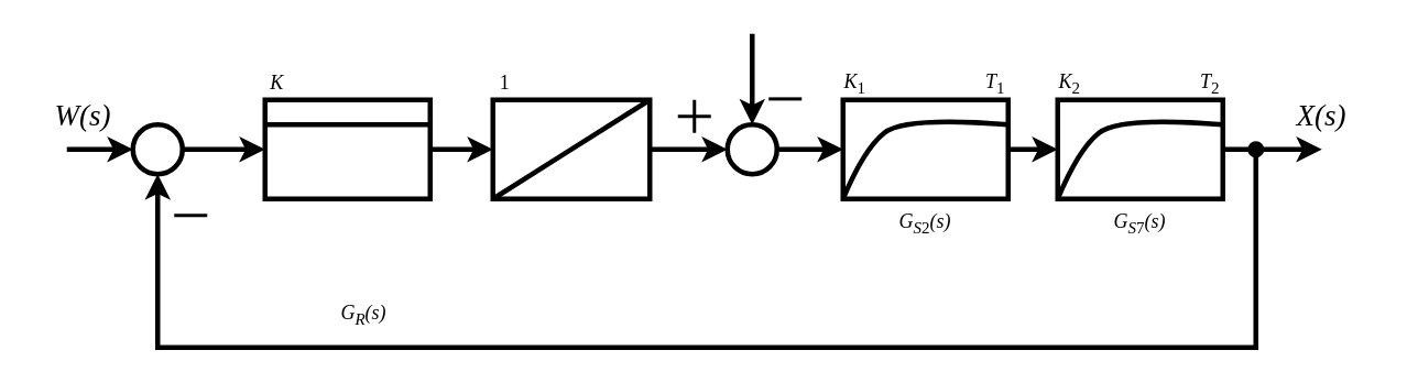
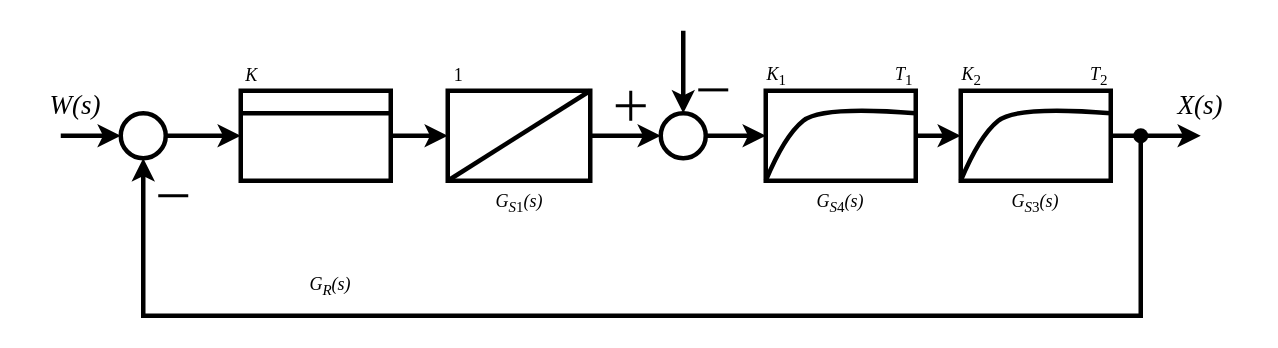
  <mxCell id="0" />
  <mxCell id="1" parent="0" />
  <mxCell id="2" value="" style="edgeStyle=orthogonalEdgeStyle;rounded=0;orthogonalLoop=1;jettySize=auto;html=1;strokeWidth=3;" parent="1" source="14" target="17" edge="1"><mxGeometry relative="1" as="geometry" /></mxCell>
  <mxCell id="3" value="" style="edgeStyle=orthogonalEdgeStyle;rounded=0;orthogonalLoop=1;jettySize=auto;html=1;strokeWidth=3;" parent="1" source="17" target="5" edge="1"><mxGeometry relative="1" as="geometry" /></mxCell>
  <mxCell id="4" value="" style="edgeStyle=orthogonalEdgeStyle;rounded=0;orthogonalLoop=1;jettySize=auto;html=1;strokeWidth=3;" parent="1" source="5" target="20" edge="1"><mxGeometry relative="1" as="geometry" /></mxCell>
  <mxCell id="5" value="" style="ellipse;whiteSpace=wrap;html=1;rounded=0;strokeWidth=3;" parent="1" vertex="1"><mxGeometry x="440" y="75" width="30" height="30" as="geometry" /></mxCell>
  <mxCell id="6" value="" style="edgeStyle=orthogonalEdgeStyle;rounded=0;orthogonalLoop=1;jettySize=auto;html=1;strokeWidth=3;" parent="1" source="20" target="23" edge="1"><mxGeometry relative="1" as="geometry" /></mxCell>
  <mxCell id="7" value="" style="edgeStyle=orthogonalEdgeStyle;rounded=0;orthogonalLoop=1;jettySize=auto;html=1;strokeWidth=3;endArrow=none;endFill=0;" parent="1" source="23" target="9" edge="1"><mxGeometry relative="1" as="geometry" /></mxCell>
  <mxCell id="8" value="" style="edgeStyle=orthogonalEdgeStyle;rounded=0;orthogonalLoop=1;jettySize=auto;html=1;strokeWidth=3;" parent="1" source="9" edge="1"><mxGeometry relative="1" as="geometry"><mxPoint x="800" y="90" as="targetPoint" /></mxGeometry></mxCell>
  <mxCell id="9" value="" style="shape=waypoint;sketch=0;size=6;pointerEvents=1;points=[];fillColor=default;resizable=0;rotatable=0;perimeter=centerPerimeter;snapToPoint=1;rounded=0;strokeWidth=3;" parent="1" vertex="1"><mxGeometry x="750" y="80" width="20" height="20" as="geometry" /></mxCell>
  <mxCell id="10" value="" style="edgeStyle=orthogonalEdgeStyle;rounded=0;orthogonalLoop=1;jettySize=auto;html=1;strokeWidth=3;" parent="1" source="11" target="14" edge="1"><mxGeometry relative="1" as="geometry" /></mxCell>
  <mxCell id="11" value="" style="ellipse;whiteSpace=wrap;html=1;rounded=0;strokeWidth=3;" parent="1" vertex="1"><mxGeometry x="80" y="75" width="30" height="30" as="geometry" /></mxCell>
  <mxCell id="12" value="" style="endArrow=classic;html=1;rounded=0;entryX=0;entryY=0.5;entryDx=0;entryDy=0;strokeWidth=3;" parent="1" target="11" edge="1"><mxGeometry width="50" height="50" relative="1" as="geometry"><mxPoint x="40" y="90" as="sourcePoint" /><mxPoint x="720" y="380" as="targetPoint" /></mxGeometry></mxCell>
  <mxCell id="13" value="" style="group" parent="1" vertex="1" connectable="0"><mxGeometry x="160" y="60" width="100" height="60" as="geometry" /></mxCell>
  <mxCell id="14" value="" style="rounded=0;whiteSpace=wrap;html=1;strokeWidth=3;" parent="13" vertex="1"><mxGeometry width="100" height="60" as="geometry" /></mxCell>
  <mxCell id="15" value="" style="endArrow=none;html=1;rounded=0;entryX=1;entryY=0.25;entryDx=0;entryDy=0;exitX=0;exitY=0.25;exitDx=0;exitDy=0;strokeWidth=3;" parent="13" source="14" target="14" edge="1"><mxGeometry width="50" height="50" relative="1" as="geometry"><mxPoint x="425" y="370" as="sourcePoint" /><mxPoint x="466.667" y="320" as="targetPoint" /></mxGeometry></mxCell>
  <mxCell id="16" value="" style="group" parent="1" vertex="1" connectable="0"><mxGeometry x="298" y="60" width="95" height="60" as="geometry" /></mxCell>
  <mxCell id="17" value="" style="rounded=0;whiteSpace=wrap;html=1;strokeWidth=3;" parent="16" vertex="1"><mxGeometry width="95" height="60" as="geometry" /></mxCell>
  <mxCell id="18" value="" style="endArrow=none;html=1;rounded=0;exitX=0;exitY=1;exitDx=0;exitDy=0;entryX=1;entryY=0;entryDx=0;entryDy=0;strokeWidth=3;" parent="16" source="17" target="17" edge="1"><mxGeometry width="50" height="50" relative="1" as="geometry"><mxPoint x="245.417" y="370" as="sourcePoint" /><mxPoint x="285" y="320" as="targetPoint" /></mxGeometry></mxCell>
  <mxCell id="19" value="" style="group" parent="1" vertex="1" connectable="0"><mxGeometry x="510" y="60" width="100" height="60" as="geometry" /></mxCell>
  <mxCell id="20" value="" style="whiteSpace=wrap;html=1;rounded=0;strokeWidth=3;" parent="19" vertex="1"><mxGeometry width="100" height="60" as="geometry" /></mxCell>
  <mxCell id="21" value="" style="curved=1;endArrow=none;html=1;rounded=0;endFill=0;strokeWidth=3;entryX=1;entryY=0.25;entryDx=0;entryDy=0;exitX=0;exitY=1;exitDx=0;exitDy=0;" parent="19" source="20" target="20" edge="1"><mxGeometry width="50" height="50" relative="1" as="geometry"><mxPoint x="37.5" y="370" as="sourcePoint" /><mxPoint x="137.5" y="290" as="targetPoint" /><Array as="points"><mxPoint x="12.5" y="30" /><mxPoint x="37.5" y="10" /></Array></mxGeometry></mxCell>
  <mxCell id="22" value="" style="group" parent="1" vertex="1" connectable="0"><mxGeometry x="640" y="60" width="100" height="60" as="geometry" /></mxCell>
  <mxCell id="23" value="" style="whiteSpace=wrap;html=1;rounded=0;strokeWidth=3;" parent="22" vertex="1"><mxGeometry width="100" height="60" as="geometry" /></mxCell>
  <mxCell id="24" value="" style="curved=1;endArrow=none;html=1;rounded=0;endFill=0;strokeWidth=3;entryX=1;entryY=0.25;entryDx=0;entryDy=0;exitX=0;exitY=1;exitDx=0;exitDy=0;" parent="22" edge="1"><mxGeometry width="50" height="50" relative="1" as="geometry"><mxPoint y="60" as="sourcePoint" /><mxPoint x="100" y="15" as="targetPoint" /><Array as="points"><mxPoint x="12.5" y="30" /><mxPoint x="37.5" y="10" /></Array></mxGeometry></mxCell>
  <mxCell id="25" value="" style="endArrow=classic;html=1;rounded=0;entryX=0.5;entryY=1;entryDx=0;entryDy=0;strokeWidth=3;" parent="1" source="9" target="11" edge="1"><mxGeometry width="50" height="50" relative="1" as="geometry"><mxPoint x="785" y="120" as="sourcePoint" /><mxPoint x="610" y="210" as="targetPoint" /><Array as="points"><mxPoint x="760" y="210" /><mxPoint x="95" y="210" /></Array></mxGeometry></mxCell>
  <mxCell id="26" value="&lt;i&gt;&lt;font face=&quot;Georgia&quot;&gt;&lt;font style=&quot;font-size: 13px;&quot;&gt;&lt;font style=&quot;font-size: 14px;&quot;&gt;&lt;font style=&quot;font-size: 15px;&quot;&gt;&lt;font style=&quot;font-size: 16px;&quot;&gt;&lt;font style=&quot;font-size: 17px;&quot;&gt;&lt;font style=&quot;font-size: 18px;&quot;&gt;W(s)&lt;/font&gt;&lt;/font&gt;&lt;/font&gt;&lt;/font&gt;&lt;/font&gt;&lt;/font&gt;&lt;/font&gt;&lt;/i&gt;" style="text;html=1;strokeColor=none;fillColor=none;align=center;verticalAlign=middle;whiteSpace=wrap;rounded=0;fontFamily=Times New Roman;" parent="1" vertex="1"><mxGeometry x="20" y="55" width="60" height="30" as="geometry" /></mxCell>
  <mxCell id="27" value="" style="endArrow=none;html=1;rounded=0;strokeWidth=2;" parent="1" edge="1"><mxGeometry width="50" height="50" relative="1" as="geometry"><mxPoint x="125" y="130" as="sourcePoint" /><mxPoint x="105" y="130" as="targetPoint" /></mxGeometry></mxCell>
  <mxCell id="28" value="" style="endArrow=none;html=1;rounded=0;strokeWidth=2;" parent="1" edge="1"><mxGeometry width="50" height="50" relative="1" as="geometry"><mxPoint x="485" y="59.43" as="sourcePoint" /><mxPoint x="465" y="59.43" as="targetPoint" /></mxGeometry></mxCell>
  <mxCell id="29" value="" style="group;strokeWidth=1;strokeColor=none;" parent="1" vertex="1" connectable="0"><mxGeometry x="410" y="60" width="20" height="20" as="geometry" /></mxCell>
  <mxCell id="30" value="" style="endArrow=none;html=1;rounded=0;strokeWidth=2;" parent="29" edge="1"><mxGeometry width="50" height="50" relative="1" as="geometry"><mxPoint x="20" y="10" as="sourcePoint" /><mxPoint y="10" as="targetPoint" /></mxGeometry></mxCell>
  <mxCell id="31" value="" style="endArrow=none;html=1;rounded=0;strokeWidth=2;" parent="29" edge="1"><mxGeometry width="50" height="50" relative="1" as="geometry"><mxPoint x="10" as="sourcePoint" /><mxPoint x="10" y="20" as="targetPoint" /></mxGeometry></mxCell>
  <mxCell id="32" value="" style="endArrow=classic;html=1;rounded=0;entryX=0.5;entryY=0;entryDx=0;entryDy=0;strokeWidth=3;" parent="1" target="5" edge="1"><mxGeometry width="50" height="50" relative="1" as="geometry"><mxPoint x="455" y="20" as="sourcePoint" /><mxPoint x="345" y="50" as="targetPoint" /></mxGeometry></mxCell>
  <mxCell id="33" value="&lt;i&gt;&lt;font face=&quot;Georgia&quot;&gt;&lt;font style=&quot;font-size: 13px;&quot;&gt;&lt;font style=&quot;font-size: 14px;&quot;&gt;&lt;font style=&quot;font-size: 15px;&quot;&gt;&lt;font style=&quot;font-size: 16px;&quot;&gt;&lt;font style=&quot;font-size: 17px;&quot;&gt;&lt;font style=&quot;font-size: 18px;&quot;&gt;X(s)&lt;/font&gt;&lt;/font&gt;&lt;/font&gt;&lt;/font&gt;&lt;/font&gt;&lt;/font&gt;&lt;/font&gt;&lt;/i&gt;" style="text;html=1;strokeColor=none;fillColor=none;align=center;verticalAlign=middle;whiteSpace=wrap;rounded=0;fontFamily=Times New Roman;" parent="1" vertex="1"><mxGeometry x="770" y="55" width="60" height="30" as="geometry" /></mxCell>
  <mxCell id="34" value="&lt;i&gt;&lt;font face=&quot;Georgia&quot;&gt;G&lt;sub&gt;R&lt;/sub&gt;(s)&lt;/font&gt;&lt;/i&gt;" style="text;html=1;strokeColor=none;fillColor=none;align=center;verticalAlign=middle;whiteSpace=wrap;rounded=0;fontFamily=Times New Roman;" parent="1" vertex="1"><mxGeometry x="190" y="175" width="60" height="30" as="geometry" /></mxCell>
- <mxCell id="36" value="&lt;i&gt;&lt;font face=&quot;Georgia&quot;&gt;G&lt;sub&gt;S&lt;/sub&gt;&lt;/font&gt;&lt;/i&gt;&lt;font face=&quot;Georgia&quot;&gt;&lt;sub&gt;2&lt;/sub&gt;&lt;/font&gt;&lt;i&gt;&lt;font face=&quot;Georgia&quot;&gt;&lt;sub&gt;&lt;/sub&gt;(s)&lt;/font&gt;&lt;/i&gt;" style="text;html=1;strokeColor=none;fillColor=none;align=center;verticalAlign=middle;whiteSpace=wrap;rounded=0;fontFamily=Times New Roman;" parent="1" vertex="1"><mxGeometry x="530" y="120" width="60" height="30" as="geometry" /></mxCell>
- <mxCell id="37" value="&lt;i&gt;&lt;font face=&quot;Georgia&quot;&gt;G&lt;sub&gt;S&lt;/sub&gt;&lt;/font&gt;&lt;/i&gt;&lt;font face=&quot;Georgia&quot;&gt;&lt;sub&gt;7&lt;/sub&gt;&lt;/font&gt;&lt;i&gt;&lt;font face=&quot;Georgia&quot;&gt;&lt;sub&gt;&lt;/sub&gt;(s)&lt;/font&gt;&lt;/i&gt;" style="text;html=1;strokeColor=none;fillColor=none;align=center;verticalAlign=middle;whiteSpace=wrap;rounded=0;fontFamily=Times New Roman;" parent="1" vertex="1"><mxGeometry x="660" y="120" width="60" height="30" as="geometry" /></mxCell>
+ <mxCell id="35" value="&lt;i&gt;&lt;font face=&quot;Georgia&quot;&gt;G&lt;sub&gt;S&lt;/sub&gt;&lt;/font&gt;&lt;/i&gt;&lt;font face=&quot;Georgia&quot;&gt;&lt;sub&gt;1&lt;/sub&gt;&lt;/font&gt;&lt;i&gt;&lt;font face=&quot;Georgia&quot;&gt;&lt;sub&gt;&lt;/sub&gt;(s)&lt;/font&gt;&lt;/i&gt;" style="text;html=1;strokeColor=none;fillColor=none;align=center;verticalAlign=middle;whiteSpace=wrap;rounded=0;fontFamily=Times New Roman;" parent="1" vertex="1"><mxGeometry x="315.5" y="120" width="60" height="30" as="geometry" /></mxCell>
+ <mxCell id="36" value="&lt;i&gt;&lt;font face=&quot;Georgia&quot;&gt;G&lt;sub&gt;S&lt;/sub&gt;&lt;/font&gt;&lt;/i&gt;&lt;font face=&quot;Georgia&quot;&gt;&lt;sub&gt;4&lt;/sub&gt;&lt;/font&gt;&lt;i&gt;&lt;font face=&quot;Georgia&quot;&gt;&lt;sub&gt;&lt;/sub&gt;(s)&lt;/font&gt;&lt;/i&gt;" style="text;html=1;strokeColor=none;fillColor=none;align=center;verticalAlign=middle;whiteSpace=wrap;rounded=0;fontFamily=Times New Roman;" parent="1" vertex="1"><mxGeometry x="530" y="120" width="60" height="30" as="geometry" /></mxCell>
+ <mxCell id="37" value="&lt;i&gt;&lt;font face=&quot;Georgia&quot;&gt;G&lt;sub&gt;S&lt;/sub&gt;&lt;/font&gt;&lt;/i&gt;&lt;font face=&quot;Georgia&quot;&gt;&lt;sub&gt;3&lt;/sub&gt;&lt;/font&gt;&lt;i&gt;&lt;font face=&quot;Georgia&quot;&gt;&lt;sub&gt;&lt;/sub&gt;(s)&lt;/font&gt;&lt;/i&gt;" style="text;html=1;strokeColor=none;fillColor=none;align=center;verticalAlign=middle;whiteSpace=wrap;rounded=0;fontFamily=Times New Roman;" parent="1" vertex="1"><mxGeometry x="660" y="120" width="60" height="30" as="geometry" /></mxCell>
  <mxCell id="38" value="&lt;i&gt;&lt;font face=&quot;Georgia&quot;&gt;K&lt;/font&gt;&lt;/i&gt;" style="text;html=1;strokeColor=none;fillColor=none;align=center;verticalAlign=middle;whiteSpace=wrap;rounded=0;fontFamily=Times New Roman;" parent="1" vertex="1"><mxGeometry x="160" y="40" width="15" height="20" as="geometry" /></mxCell>
  <mxCell id="39" value="&lt;i&gt;&lt;font face=&quot;Georgia&quot;&gt;K&lt;/font&gt;&lt;/i&gt;&lt;font face=&quot;Georgia&quot;&gt;&lt;sub&gt;1&lt;/sub&gt;&lt;/font&gt;" style="text;html=1;strokeColor=none;fillColor=none;align=center;verticalAlign=middle;whiteSpace=wrap;rounded=0;fontFamily=Times New Roman;" parent="1" vertex="1"><mxGeometry x="510" y="40" width="15" height="20" as="geometry" /></mxCell>
  <mxCell id="40" value="&lt;font face=&quot;Georgia&quot;&gt;1&lt;/font&gt;" style="text;html=1;strokeColor=none;fillColor=none;align=center;verticalAlign=middle;whiteSpace=wrap;rounded=0;fontFamily=Times New Roman;" parent="1" vertex="1"><mxGeometry x="298" y="40" width="15" height="20" as="geometry" /></mxCell>
  <mxCell id="41" value="&lt;i&gt;&lt;font face=&quot;Georgia&quot;&gt;K&lt;/font&gt;&lt;/i&gt;&lt;font face=&quot;Georgia&quot;&gt;&lt;sub&gt;2&lt;/sub&gt;&lt;/font&gt;" style="text;html=1;strokeColor=none;fillColor=none;align=center;verticalAlign=middle;whiteSpace=wrap;rounded=0;fontFamily=Times New Roman;" parent="1" vertex="1"><mxGeometry x="640" y="40" width="15" height="20" as="geometry" /></mxCell>
  <mxCell id="42" value="&lt;i&gt;&lt;font face=&quot;Georgia&quot;&gt;T&lt;/font&gt;&lt;/i&gt;&lt;font face=&quot;Georgia&quot;&gt;&lt;sub&gt;1&lt;/sub&gt;&lt;/font&gt;" style="text;html=1;strokeColor=none;fillColor=none;align=center;verticalAlign=middle;whiteSpace=wrap;rounded=0;fontFamily=Times New Roman;" parent="1" vertex="1"><mxGeometry x="595" y="40" width="15" height="20" as="geometry" /></mxCell>
  <mxCell id="43" value="&lt;i&gt;&lt;font face=&quot;Georgia&quot;&gt;T&lt;/font&gt;&lt;/i&gt;&lt;font face=&quot;Georgia&quot;&gt;&lt;sub&gt;2&lt;/sub&gt;&lt;/font&gt;" style="text;html=1;strokeColor=none;fillColor=none;align=center;verticalAlign=middle;whiteSpace=wrap;rounded=0;fontFamily=Times New Roman;" parent="1" vertex="1"><mxGeometry x="725" y="40" width="15" height="20" as="geometry" /></mxCell>
